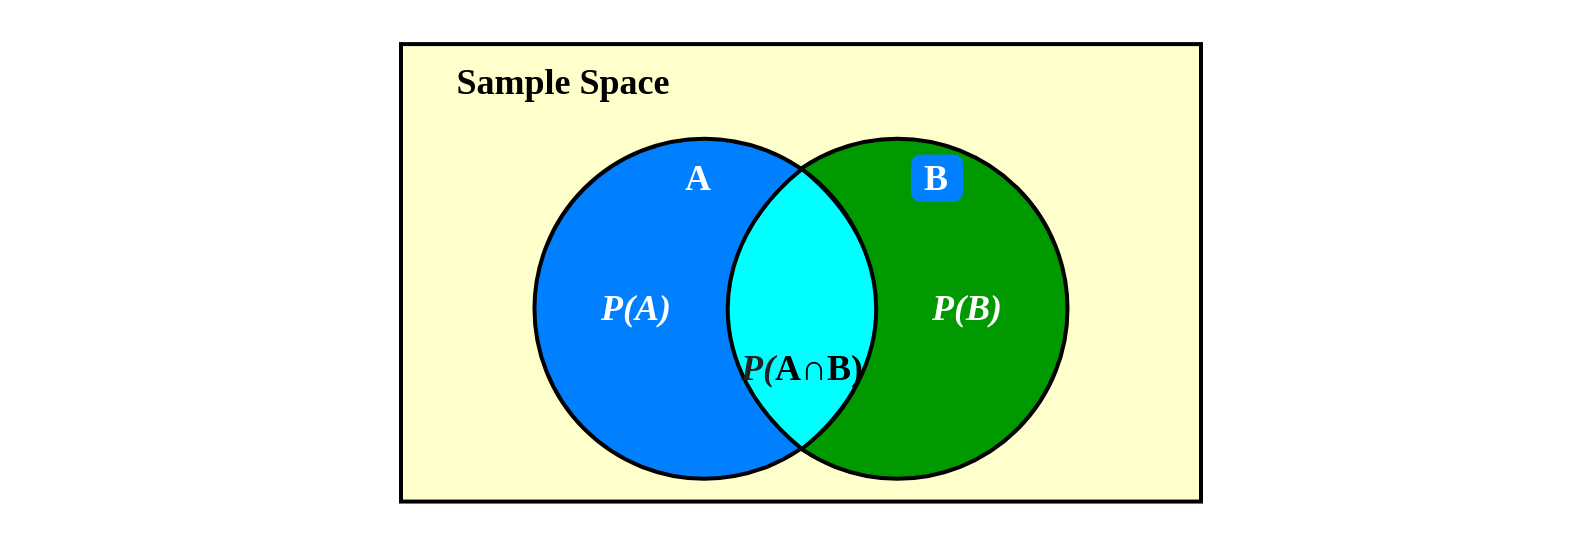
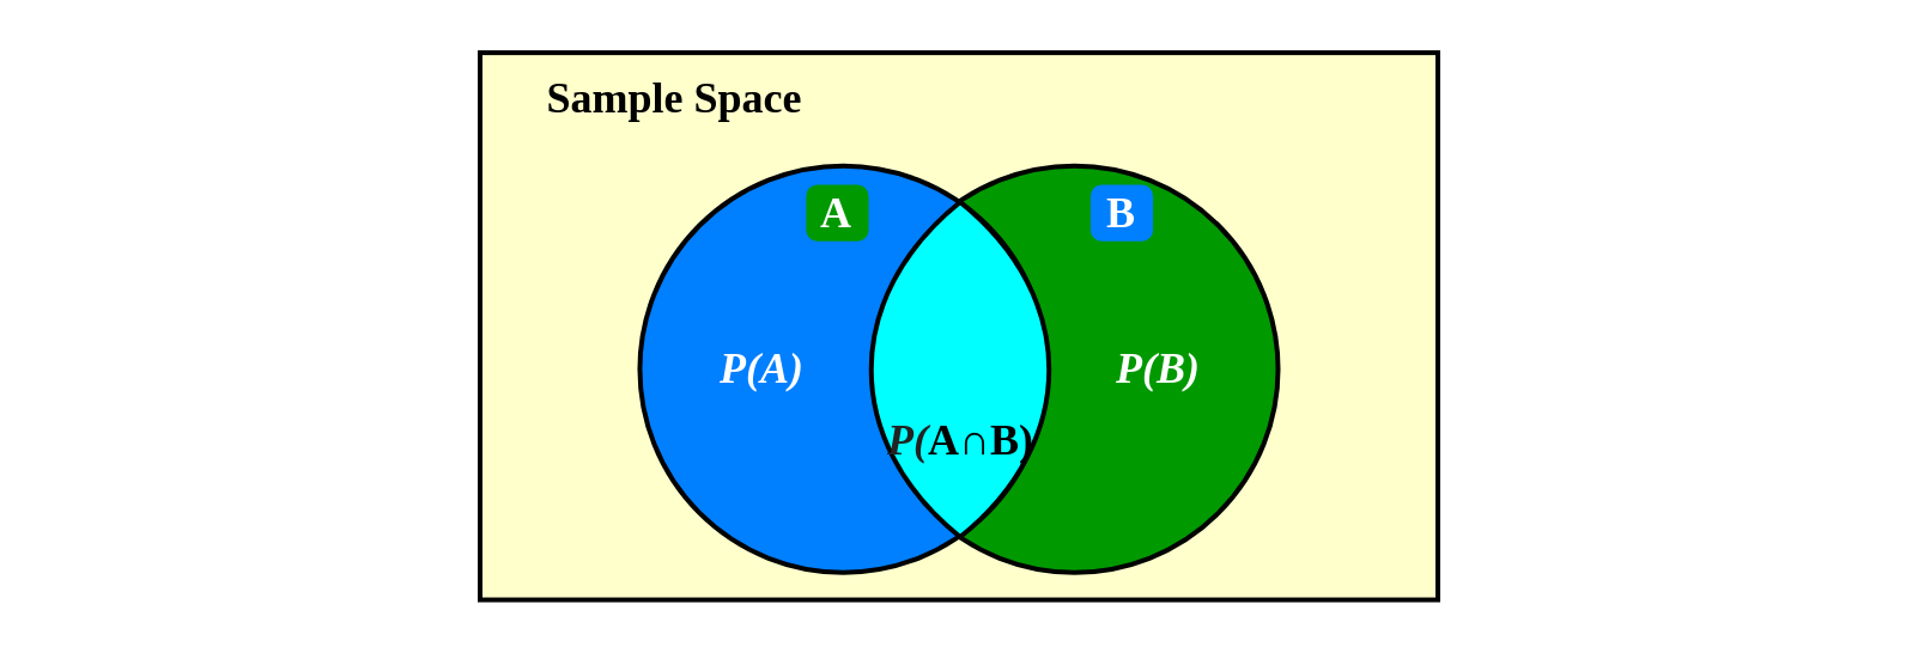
  <mxCell id="0" />
  <mxCell id="1" parent="0" />
  <mxCell id="2" value="" style="rounded=1;whiteSpace=wrap;html=1;fillColor=#FFFFCC;strokeColor=default;arcSize=0;strokeWidth=2;container=0;" vertex="1" parent="1"><mxGeometry x="200" y="21.55" width="400" height="228.73" as="geometry" /></mxCell>
  <mxCell id="3" value="" style="ellipse;whiteSpace=wrap;html=1;aspect=fixed;fillStyle=auto;gradientColor=none;fillColor=#009900;shadow=0;strokeWidth=2;container=0;" vertex="1" parent="1"><mxGeometry x="363.263" y="68.873" width="170" height="170" as="geometry" /></mxCell>
  <mxCell id="4" value="" style="ellipse;whiteSpace=wrap;html=1;aspect=fixed;fillStyle=auto;gradientColor=none;fillColor=#007FFF;shadow=0;strokeWidth=2;container=0;" vertex="1" parent="1"><mxGeometry x="266.728" y="68.873" width="170" height="170" as="geometry" /></mxCell>
  <mxCell id="5" value="&lt;font face=&quot;Comic Sans MS&quot; style=&quot;font-size: 18px;&quot;&gt;&lt;b style=&quot;&quot;&gt;Sample Space&lt;/b&gt;&lt;/font&gt;" style="rounded=1;whiteSpace=wrap;html=1;fillColor=#ffffcc;strokeColor=none;fontColor=#000000;arcSize=20;container=0;" vertex="1" parent="1"><mxGeometry x="211.913" y="29.437" width="139.091" height="23.662" as="geometry" /></mxCell>
- <mxCell id="6" value="&lt;font face=&quot;Comic Sans MS&quot;&gt;&lt;b&gt;A&lt;/b&gt;&lt;/font&gt;" style="rounded=1;whiteSpace=wrap;html=1;fillColor=#007FFF;strokeColor=none;fontColor=#FFFFFF;arcSize=20;fontSize=18;container=0;" vertex="1" parent="1"><mxGeometry x="336.184" y="76.761" width="26.08" height="23.662" as="geometry" /></mxCell>
+ <mxCell id="6" value="&lt;font face=&quot;Comic Sans MS&quot;&gt;&lt;b&gt;A&lt;/b&gt;&lt;/font&gt;" style="rounded=1;whiteSpace=wrap;html=1;fillColor=#009900;strokeColor=none;fontColor=#FFFFFF;arcSize=20;fontSize=18;container=0;" vertex="1" parent="1"><mxGeometry x="336.184" y="76.761" width="26.08" height="23.662" as="geometry" /></mxCell>
  <mxCell id="7" value="&lt;font face=&quot;Comic Sans MS&quot;&gt;&lt;b&gt;B&lt;/b&gt;&lt;/font&gt;" style="rounded=1;whiteSpace=wrap;html=1;fillColor=#007fff;strokeColor=none;fontColor=#FFFFFF;arcSize=20;fontSize=18;container=0;" vertex="1" parent="1"><mxGeometry x="454.957" y="76.761" width="26.08" height="23.662" as="geometry" /></mxCell>
  <mxCell id="8" value="&lt;div style=&quot;text-align: start;&quot;&gt;&lt;font face=&quot;Comic Sans MS&quot;&gt;&lt;span style=&quot;font-size: 18px; text-wrap: nowrap;&quot;&gt;&lt;b&gt;&lt;i&gt;P(A)&lt;/i&gt;&lt;/b&gt;&lt;/span&gt;&lt;/font&gt;&lt;/div&gt;" style="rounded=1;whiteSpace=wrap;html=1;fillColor=none;strokeColor=none;arcSize=10;container=0;fontColor=#FFFFFF;" vertex="1" parent="1"><mxGeometry x="266.179" y="142.824" width="104.318" height="22.085" as="geometry" /></mxCell>
  <mxCell id="9" value="" style="rounded=1;whiteSpace=wrap;html=1;arcSize=18;strokeColor=none;fillColor=none;container=0;" vertex="1" parent="1"><mxGeometry x="20" y="20" width="163.86" height="230.28" as="geometry" /></mxCell>
  <mxCell id="10" value="&lt;div style=&quot;text-align: start;&quot;&gt;&lt;b style=&quot;font-family: &amp;quot;Comic Sans MS&amp;quot;; font-size: 18px; text-wrap: nowrap;&quot;&gt;&lt;i&gt;P(B)&lt;/i&gt;&lt;/b&gt;&lt;br&gt;&lt;/div&gt;" style="rounded=1;whiteSpace=wrap;html=1;fillColor=none;strokeColor=none;arcSize=10;container=0;fontColor=#FFFFFF;" vertex="1" parent="1"><mxGeometry x="436.73" y="142.96" width="93.27" height="22.08" as="geometry" /></mxCell>
  <mxCell id="11" value="" style="whiteSpace=wrap;html=1;shape=mxgraph.basic.pointed_oval;fillColor=#00FFFF;strokeWidth=2;" vertex="1" parent="1"><mxGeometry x="351" y="84" width="99" height="140" as="geometry" /></mxCell>
  <mxCell id="12" value="&lt;div style=&quot;text-align: start;&quot;&gt;&lt;span style=&quot;background-color: initial; text-wrap: nowrap;&quot;&gt;&lt;font style=&quot;font-size: 18px;&quot; face=&quot;Comic Sans MS&quot; color=&quot;#222222&quot;&gt;&lt;b style=&quot;&quot;&gt;&lt;i style=&quot;&quot;&gt;P(&lt;/i&gt;&lt;/b&gt;&lt;/font&gt;&lt;/span&gt;&lt;span style=&quot;font-family: &amp;quot;Comic Sans MS&amp;quot;; font-size: 18px; font-weight: 700; background-color: initial; text-align: center;&quot;&gt;A∩B)&lt;/span&gt;&lt;/div&gt;" style="rounded=1;whiteSpace=wrap;html=1;fillColor=none;strokeColor=none;arcSize=10;container=0;" vertex="1" parent="1"><mxGeometry x="370.5" y="172.83" width="60" height="22.08" as="geometry" /></mxCell>
  <mxCell id="13" value="" style="rounded=1;whiteSpace=wrap;html=1;arcSize=18;strokeColor=none;fillColor=none;container=0;" vertex="1" parent="1"><mxGeometry x="610" y="20" width="163.86" height="230.28" as="geometry" /></mxCell>
